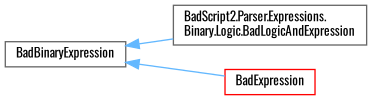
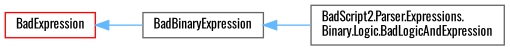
  digraph {
    rankdir=LR
    fontname=Oswald
    node [color=gray40 fillcolor=white fontname=Oswald fontsize=10 shape=box style=filled]
    edge [color=steelblue1 dir=back fontname=Oswald fontsize=10 labelfontname=Helvetica labelfontsize=10 style=solid]
    n1 [fontcolor=black height=0.2 label="BadScript2.Parser.Expressions.\lBinary.Logic.BadLogicAndExpression" width=0.4]
    n2 [height=0.2 label=BadBinaryExpression width=0.4]
    n3 [color=red height=0.2 label=BadExpression width=0.4]
    n2 -> n1
-   n2 -> n3
+   n3 -> n2
  }
